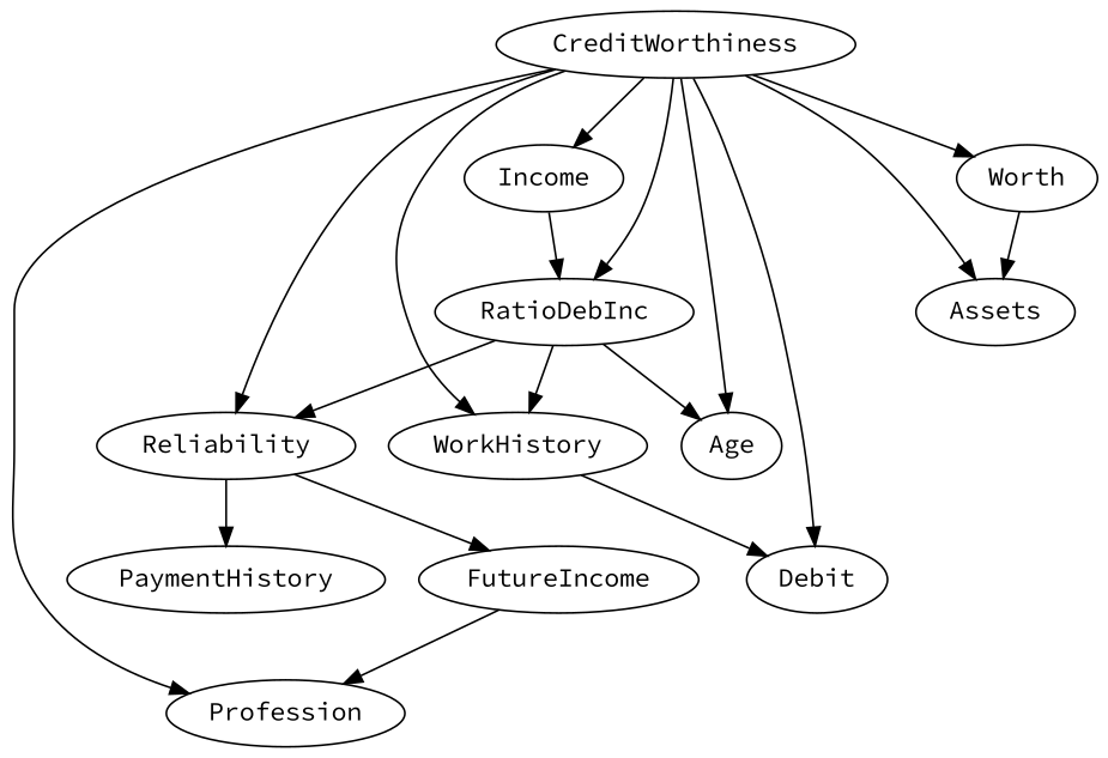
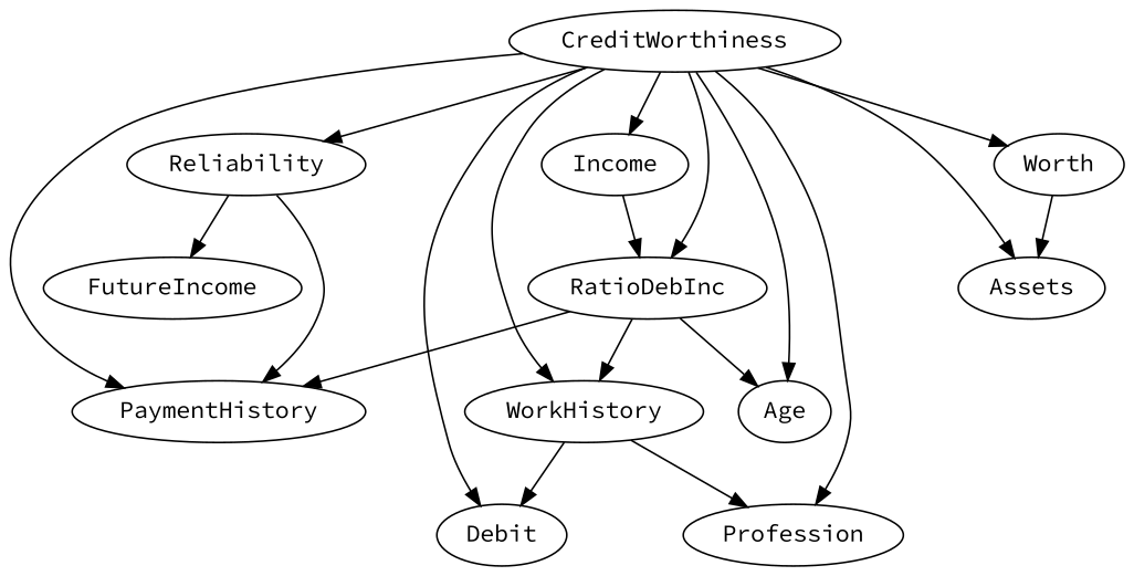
  digraph {
    fontname="Source Code Pro"
    node [fontname="Source Code Pro"]
    edge [fontname="Source Code Pro"]
    CreditWorthiness
    PaymentHistory
    Reliability
    WorkHistory
    RatioDebInc
    Debit
    Income
    Assets
    Worth
    Profession
    Age
    FutureIncome
+   CreditWorthiness -> PaymentHistory
    CreditWorthiness -> Reliability
    CreditWorthiness -> WorkHistory
    CreditWorthiness -> RatioDebInc
    CreditWorthiness -> Debit
    CreditWorthiness -> Income
    CreditWorthiness -> Assets
    CreditWorthiness -> Worth
    CreditWorthiness -> Profession
    CreditWorthiness -> Age
    Reliability -> PaymentHistory
    Reliability -> FutureIncome
    WorkHistory -> Debit
-   RatioDebInc -> Reliability
+   RatioDebInc -> PaymentHistory
    RatioDebInc -> WorkHistory
    RatioDebInc -> Age
    Income -> RatioDebInc
    Worth -> Assets
-   FutureIncome -> Profession
+   WorkHistory -> Profession
  }
